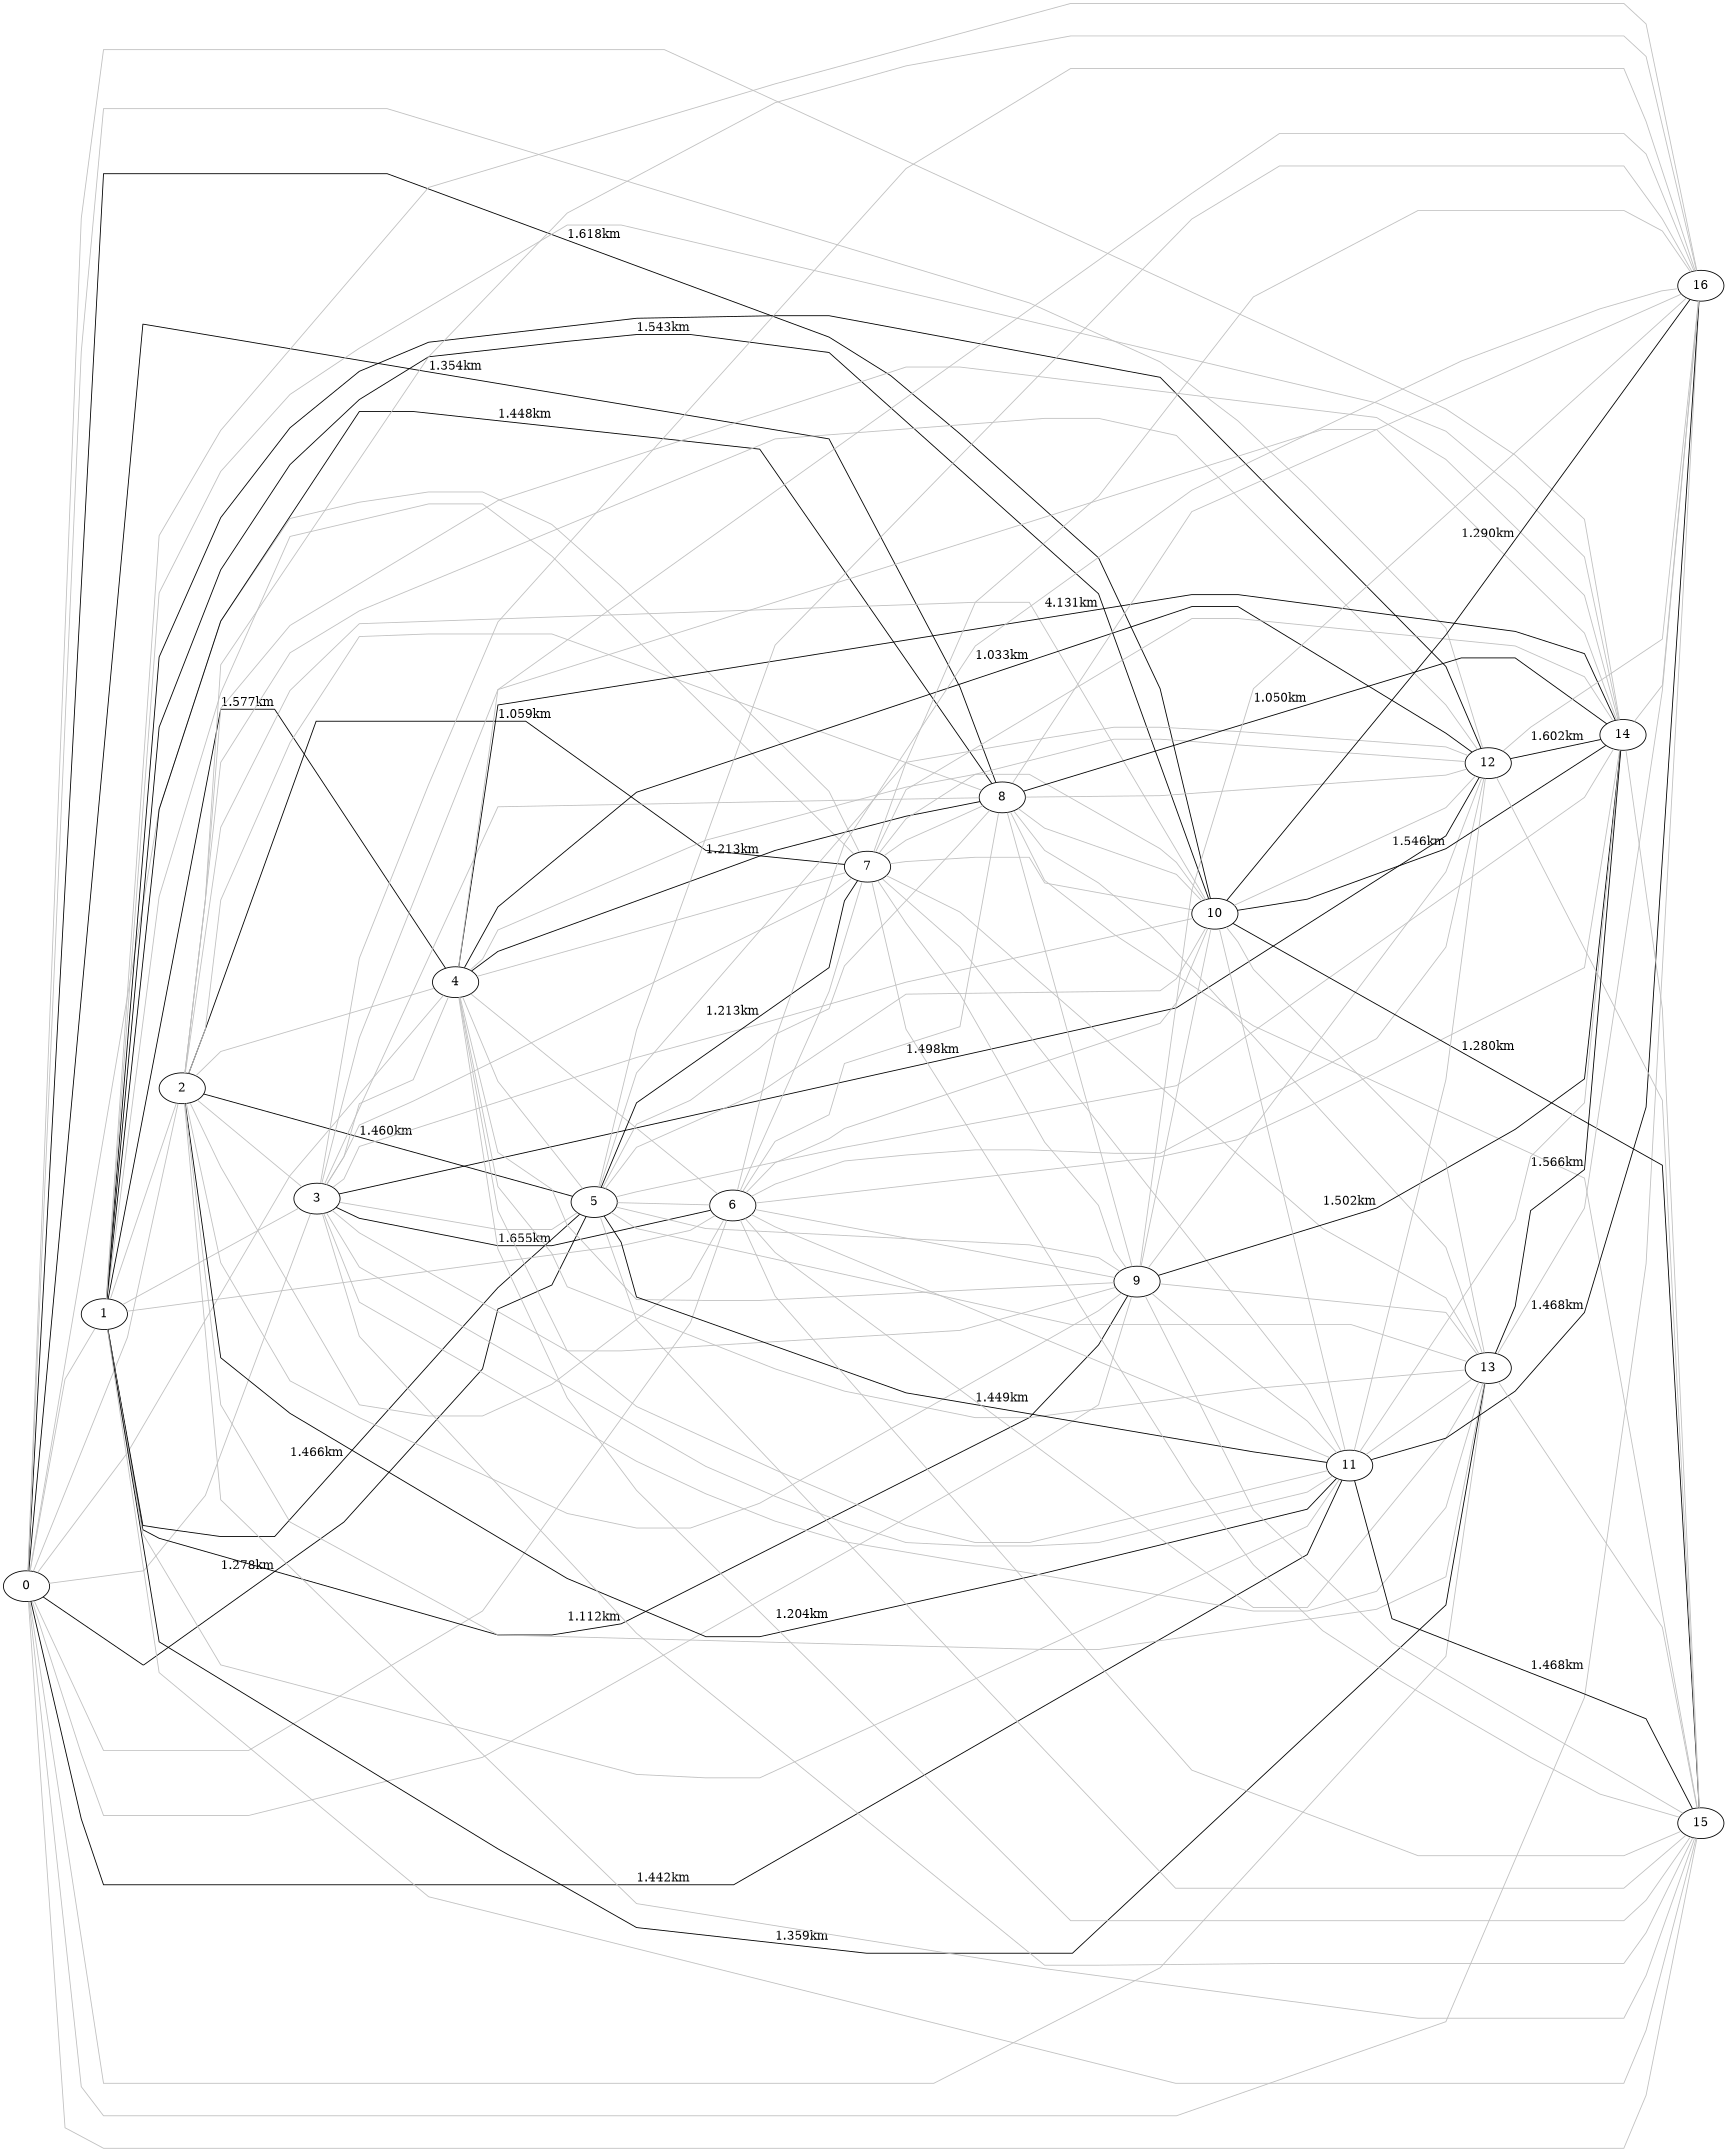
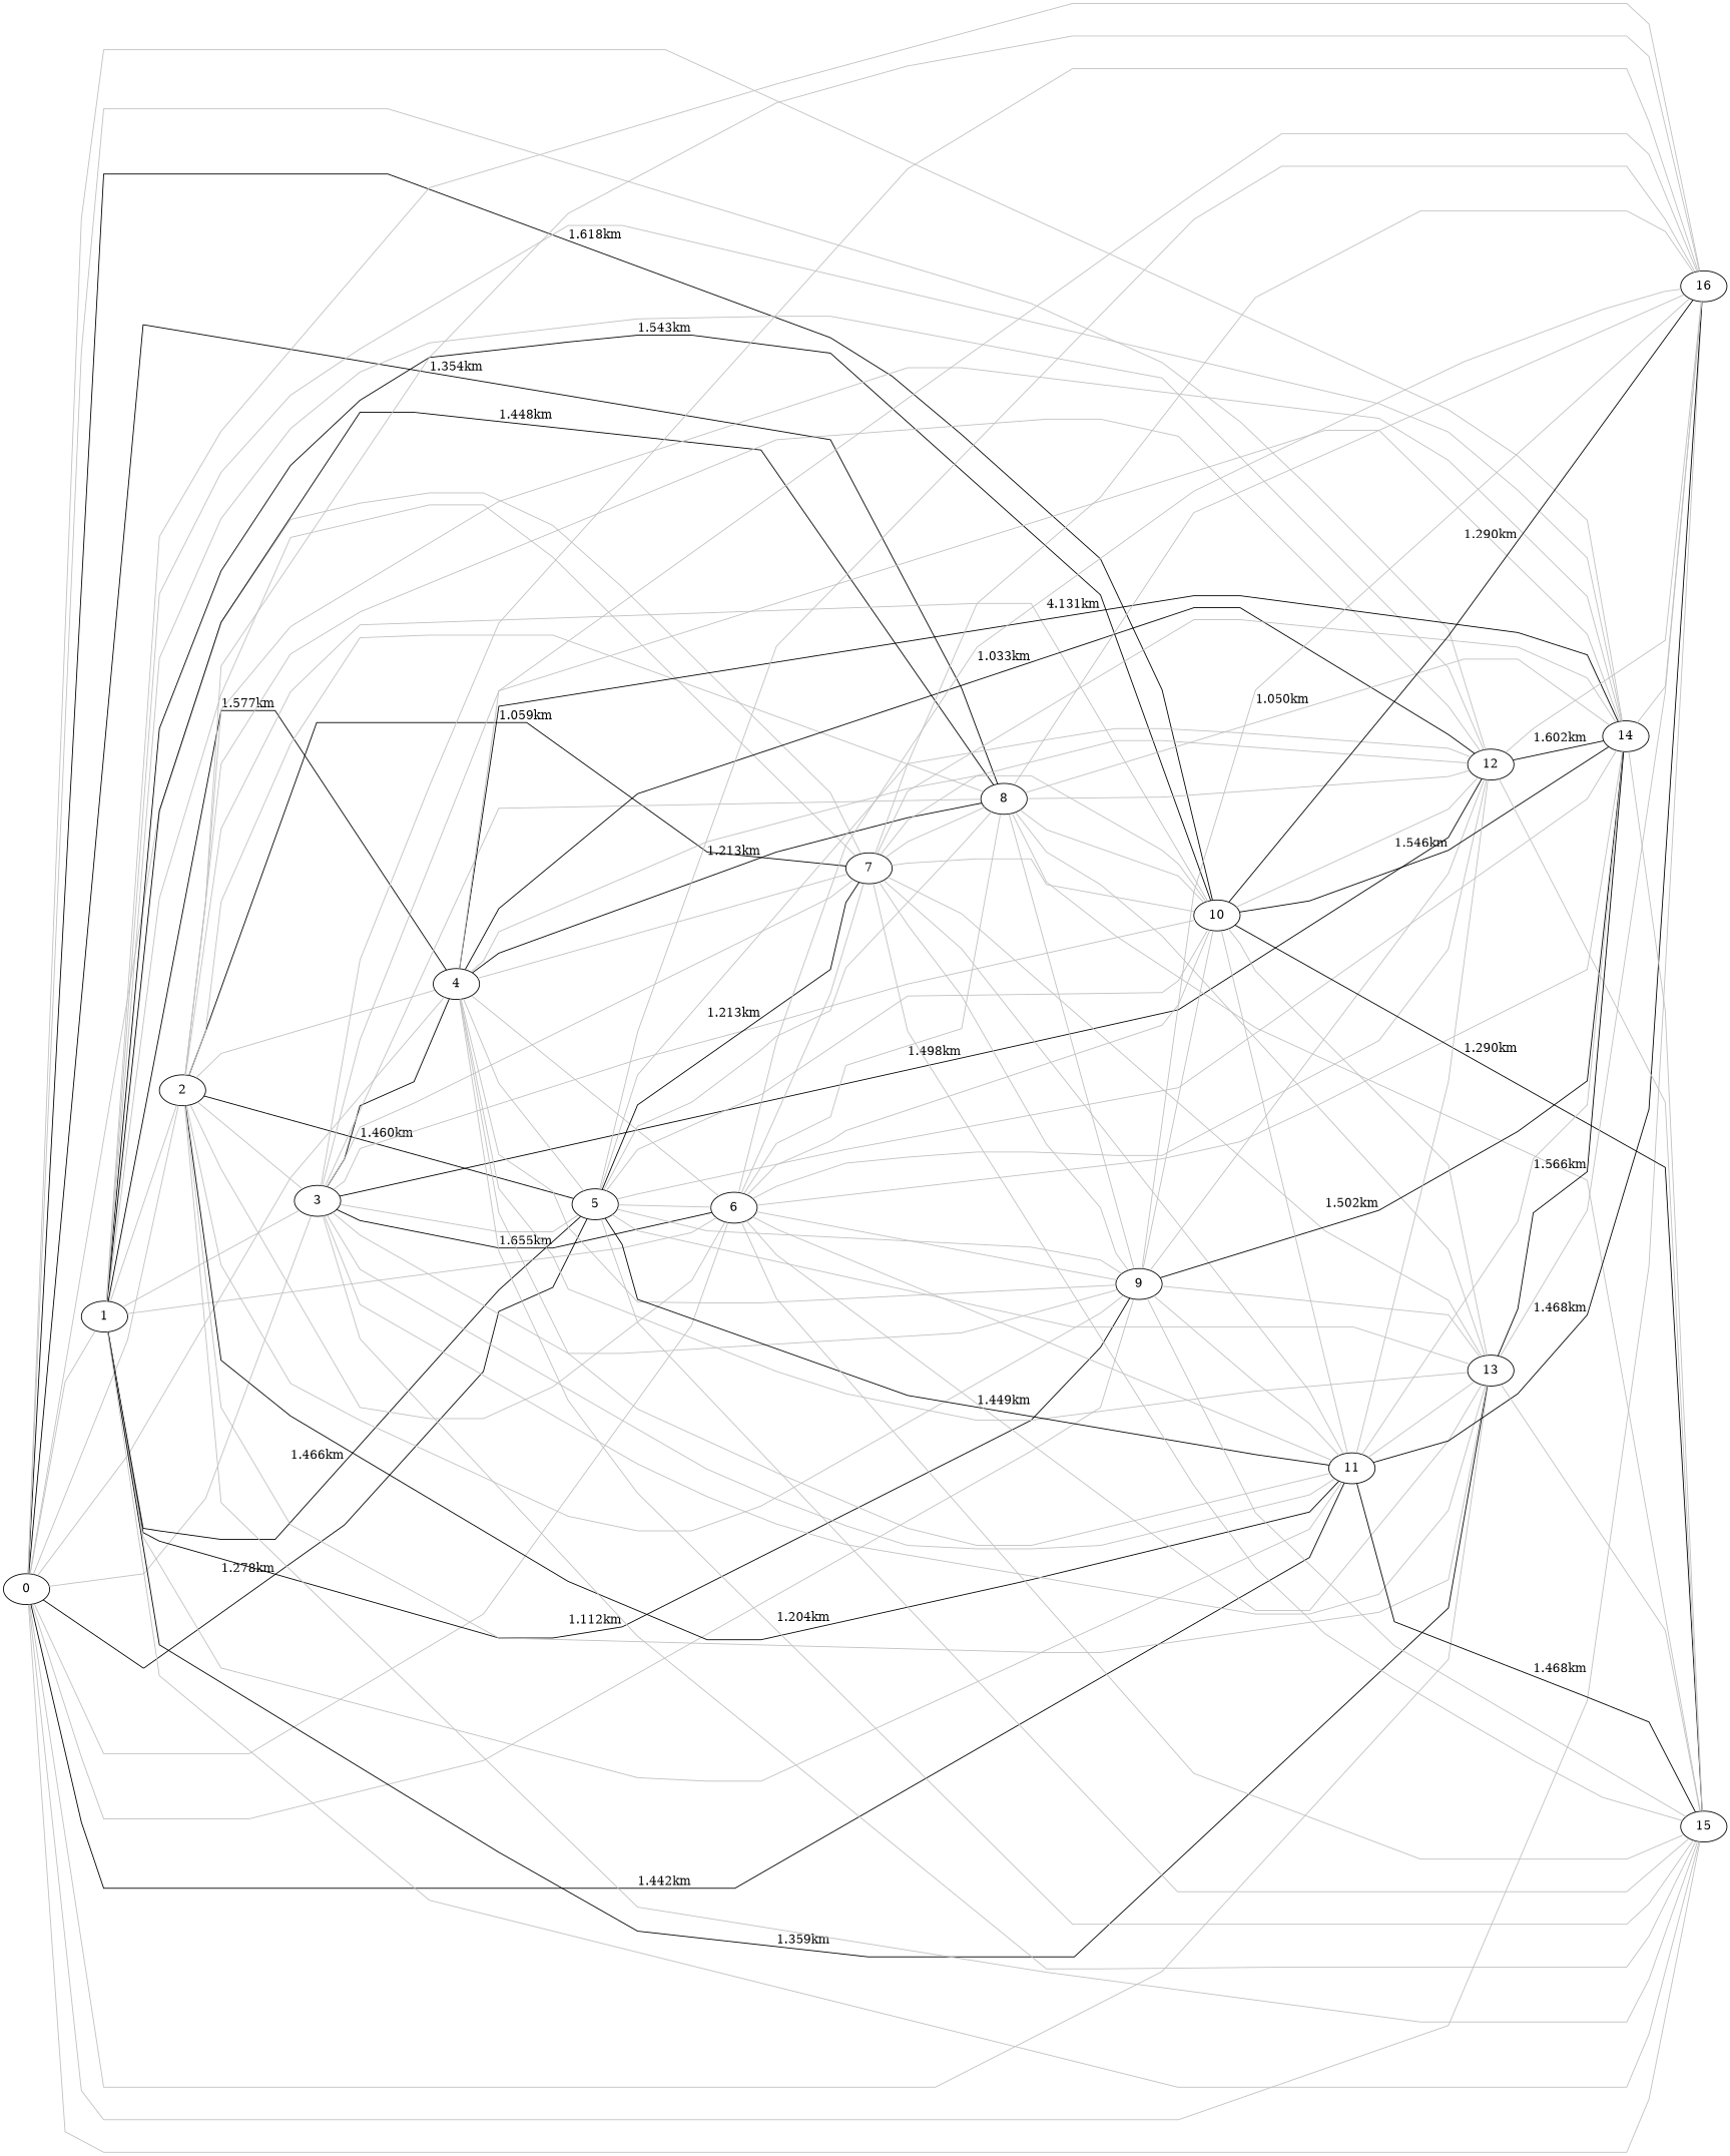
  strict graph {
    rankdir=LR
    splines=compound
    edge [color=grey]
    0
    1
    2
    3
    4
    5
    6
    7
    8
    9
    10
    11
    12
    13
    14
    15
    16
    0 -- 1
    0 -- 2
    0 -- 3
    0 -- 4
    0 -- 5 [label="1.278km" color=""]
    0 -- 6
    0 -- 7
    0 -- 8 [label="1.354km" color=""]
    0 -- 9
    0 -- 10 [label="1.618km" color=""]
    0 -- 11 [label="1.442km" color=""]
    0 -- 12
    0 -- 13
    0 -- 14
    0 -- 15
    0 -- 16
    1 -- 2
    1 -- 3
    1 -- 4 [label="1.577km" color=""]
    1 -- 5 [label="1.466km" color=""]
    1 -- 6
    1 -- 7
    1 -- 8 [label="1.448km" color=""]
    1 -- 9 [label="1.112km" color=""]
    1 -- 10 [label="1.543km" color=""]
    1 -- 11
-   1 -- 12 [color=black]
+   1 -- 12
    1 -- 13 [label="1.359km" color=""]
    1 -- 14
    1 -- 15
    1 -- 16
    2 -- 3
    2 -- 4
    2 -- 5 [label="1.460km" color=""]
    2 -- 6
    2 -- 7 [label="1.059km" color=""]
    2 -- 8
    2 -- 9
    2 -- 10
    2 -- 11 [label="1.204km" color=""]
    2 -- 12
    2 -- 13
    2 -- 14
    2 -- 15
    2 -- 16
-   3 -- 4
+   3 -- 4 [color=black]
    3 -- 5
    3 -- 6 [label="1.655km" color=""]
    3 -- 7
    3 -- 8
    3 -- 9
    3 -- 10
    3 -- 11
    3 -- 12 [label="1.498km" color=""]
    3 -- 13
    3 -- 14
    3 -- 15
    3 -- 16
    4 -- 5
    4 -- 6
    4 -- 7
    4 -- 8 [label="1.213km" color=""]
    4 -- 9
    4 -- 10
    4 -- 11
    4 -- 12 [label="1.033km" color=""]
    4 -- 13
    4 -- 14 [label="4.131km" color=""]
    4 -- 15
    4 -- 16
    5 -- 6
    5 -- 7 [label="1.213km" color=""]
    5 -- 8
    5 -- 9
    5 -- 10
    5 -- 11 [label="1.449km" color=""]
    5 -- 12
    5 -- 13
    5 -- 14
    5 -- 15
    5 -- 16
    6 -- 7
    6 -- 8
    6 -- 9
    6 -- 10
    6 -- 11
    6 -- 12
    6 -- 13
    6 -- 14
    6 -- 15
    6 -- 16
    7 -- 8
    7 -- 9
    7 -- 10
    7 -- 11
    7 -- 12
    7 -- 13
    7 -- 14
    7 -- 15
    7 -- 16
    8 -- 9
    8 -- 10
    8 -- 12
    8 -- 13
-   8 -- 14 [label="1.050km" color=""]
+   8 -- 14 [label="1.050km"]
    8 -- 15
    8 -- 16
    9 -- 10
    9 -- 11
    9 -- 12
    9 -- 13
    9 -- 14 [label="1.502km" color=""]
    9 -- 15
    9 -- 16
    10 -- 11
    10 -- 12
    10 -- 13
    10 -- 14 [label="1.546km" color=""]
-   10 -- 15 [label="1.280km" color=""]
+   10 -- 15 [label="1.290km" color=""]
    10 -- 16 [label="1.290km" color=""]
    11 -- 12
    11 -- 13
    11 -- 14
    11 -- 15 [label="1.468km" color=""]
    11 -- 16 [label="1.468km" color=""]
    12 -- 14 [label="1.602km" color=""]
    12 -- 15
    12 -- 16
    13 -- 14 [label="1.566km" color=""]
    13 -- 15
    13 -- 16
    14 -- 15
    14 -- 16
  }
